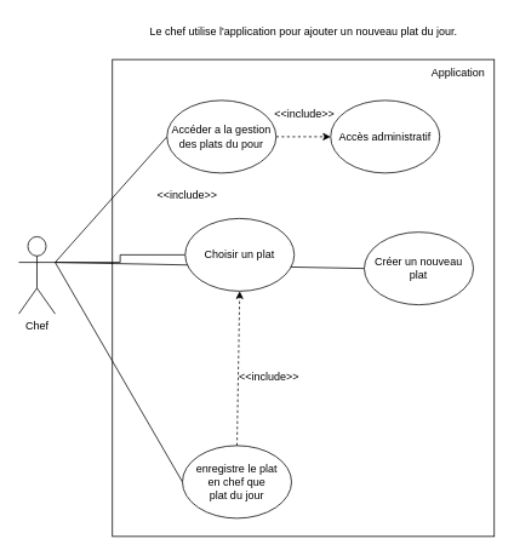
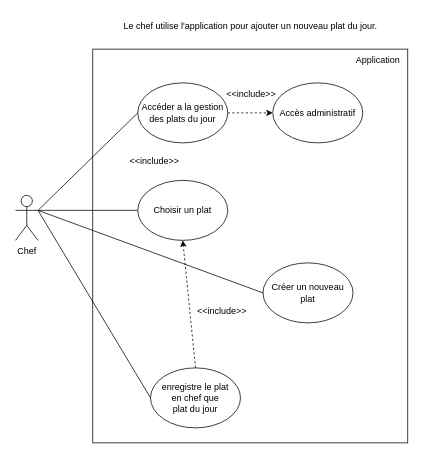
  <mxCell id="0" />
  <mxCell id="1" parent="0" />
  <mxCell id="2" value="" style="rounded=0;whiteSpace=wrap;html=1;" parent="1" vertex="1"><mxGeometry x="123" y="65" width="420" height="525" as="geometry" /></mxCell>
  <mxCell id="3" style="edgeStyle=orthogonalEdgeStyle;rounded=0;orthogonalLoop=1;jettySize=auto;html=1;exitX=1;exitY=0.333;exitDx=0;exitDy=0;exitPerimeter=0;entryX=0;entryY=0.5;entryDx=0;entryDy=0;endArrow=none;endFill=0;" edge="1" parent="1" source="7" target="16"><mxGeometry relative="1" as="geometry" /></mxCell>
  <mxCell id="4" style="rounded=0;orthogonalLoop=1;jettySize=auto;html=1;exitX=1;exitY=0.333;exitDx=0;exitDy=0;exitPerimeter=0;entryX=0;entryY=0.5;entryDx=0;entryDy=0;endArrow=none;endFill=0;" edge="1" parent="1" source="7" target="11"><mxGeometry relative="1" as="geometry" /></mxCell>
  <mxCell id="5" style="rounded=0;orthogonalLoop=1;jettySize=auto;html=1;exitX=1;exitY=0.333;exitDx=0;exitDy=0;exitPerimeter=0;entryX=0;entryY=0.5;entryDx=0;entryDy=0;endArrow=none;endFill=0;" edge="1" parent="1" source="7" target="13"><mxGeometry relative="1" as="geometry" /></mxCell>
  <mxCell id="6" style="rounded=0;orthogonalLoop=1;jettySize=auto;html=1;exitX=1;exitY=0.333;exitDx=0;exitDy=0;exitPerimeter=0;entryX=0;entryY=0.5;entryDx=0;entryDy=0;endArrow=none;endFill=0;" edge="1" parent="1" source="7" target="9"><mxGeometry relative="1" as="geometry" /></mxCell>
- <mxCell id="7" value="Chef" style="shape=umlActor;verticalLabelPosition=bottom;verticalAlign=top;html=1;outlineConnect=0;" parent="1" vertex="1"><mxGeometry x="20" y="260" width="40" height="85" as="geometry" /></mxCell>
+ <mxCell id="7" value="Chef" style="shape=umlActor;verticalLabelPosition=bottom;verticalAlign=top;html=1;outlineConnect=0;" parent="1" vertex="1"><mxGeometry x="20" y="260" width="30" height="60" as="geometry" /></mxCell>
  <mxCell id="8" value="Accès administratif" style="ellipse;whiteSpace=wrap;html=1;" parent="1" vertex="1"><mxGeometry x="363" y="110" width="120" height="80" as="geometry" /></mxCell>
- <mxCell id="9" value="Créer un nouveau plat" style="ellipse;whiteSpace=wrap;html=1;" parent="1" vertex="1"><mxGeometry x="400" y="255" width="120" height="80" as="geometry" /></mxCell>
+ <mxCell id="9" value="Créer un nouveau plat" style="ellipse;whiteSpace=wrap;html=1;" parent="1" vertex="1"><mxGeometry x="350" y="350" width="120" height="80" as="geometry" /></mxCell>
  <mxCell id="10" style="rounded=0;orthogonalLoop=1;jettySize=auto;html=1;exitX=0.5;exitY=0;exitDx=0;exitDy=0;entryX=0.5;entryY=1;entryDx=0;entryDy=0;dashed=1;" edge="1" parent="1" source="11" target="16"><mxGeometry relative="1" as="geometry" /></mxCell>
  <mxCell id="11" value="&lt;div&gt;enregistre le plat&lt;/div&gt;&lt;div&gt;en chef que&lt;/div&gt;&lt;div&gt;plat du jour&lt;/div&gt;" style="ellipse;whiteSpace=wrap;html=1;" parent="1" vertex="1"><mxGeometry x="200" y="490" width="120" height="80" as="geometry" /></mxCell>
  <mxCell id="12" style="edgeStyle=orthogonalEdgeStyle;rounded=0;orthogonalLoop=1;jettySize=auto;html=1;exitX=1;exitY=0.5;exitDx=0;exitDy=0;entryX=0;entryY=0.5;entryDx=0;entryDy=0;dashed=1;" edge="1" parent="1" source="13" target="8"><mxGeometry relative="1" as="geometry" /></mxCell>
- <mxCell id="13" value="Accéder a la gestion des plats du pour" style="ellipse;whiteSpace=wrap;html=1;" parent="1" vertex="1"><mxGeometry x="183" y="110" width="120" height="80" as="geometry" /></mxCell>
+ <mxCell id="13" value="Accéder a la gestion des plats du jour" style="ellipse;whiteSpace=wrap;html=1;" parent="1" vertex="1"><mxGeometry x="183" y="110" width="120" height="80" as="geometry" /></mxCell>
  <mxCell id="14" value="Application" style="text;html=1;align=center;verticalAlign=middle;resizable=0;points=[];autosize=1;strokeColor=none;fillColor=none;" parent="1" vertex="1"><mxGeometry x="463" y="65" width="80" height="30" as="geometry" /></mxCell>
  <mxCell id="15" value="Le chef utilise l'application pour ajouter un nouveau plat du jour." style="text;html=1;align=center;verticalAlign=middle;resizable=0;points=[];autosize=1;strokeColor=none;fillColor=none;" parent="1" vertex="1"><mxGeometry x="148" y="20" width="370" height="30" as="geometry" /></mxCell>
- <mxCell id="16" value="Choisir un plat" style="ellipse;whiteSpace=wrap;html=1;" parent="1" vertex="1"><mxGeometry x="203" y="240" width="120" height="80" as="geometry" /></mxCell>
+ <mxCell id="16" value="Choisir un plat" style="ellipse;whiteSpace=wrap;html=1;" parent="1" vertex="1"><mxGeometry x="183" y="240" width="120" height="80" as="geometry" /></mxCell>
  <mxCell id="17" value="&amp;lt;&amp;lt;include&amp;gt;&amp;gt;" style="text;html=1;align=center;verticalAlign=middle;resizable=0;points=[];autosize=1;strokeColor=none;fillColor=none;" vertex="1" parent="1"><mxGeometry x="250" y="400" width="90" height="30" as="geometry" /></mxCell>
  <mxCell id="18" value="&amp;lt;&amp;lt;include&amp;gt;&amp;gt;" style="text;html=1;align=center;verticalAlign=middle;resizable=0;points=[];autosize=1;strokeColor=none;fillColor=none;" vertex="1" parent="1"><mxGeometry x="160" y="200" width="90" height="30" as="geometry" /></mxCell>
  <mxCell id="19" value="&amp;lt;&amp;lt;include&amp;gt;&amp;gt;" style="text;html=1;align=center;verticalAlign=middle;resizable=0;points=[];autosize=1;strokeColor=none;fillColor=none;" vertex="1" parent="1"><mxGeometry x="289" y="110" width="90" height="30" as="geometry" /></mxCell>
